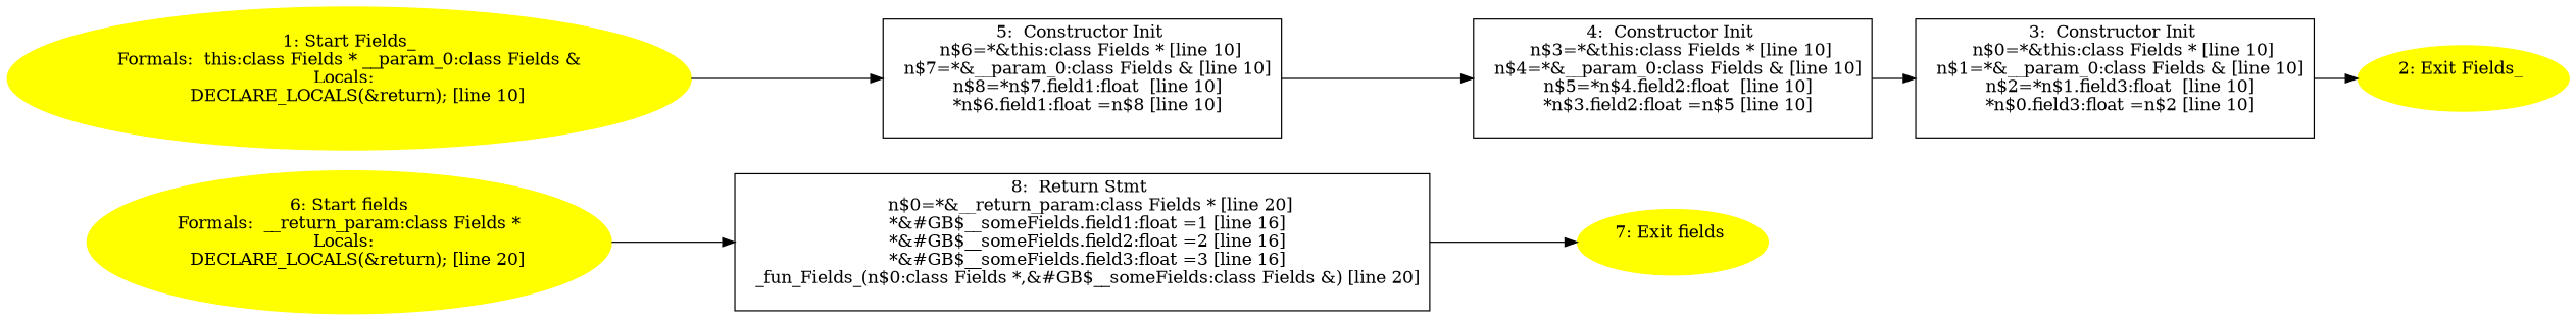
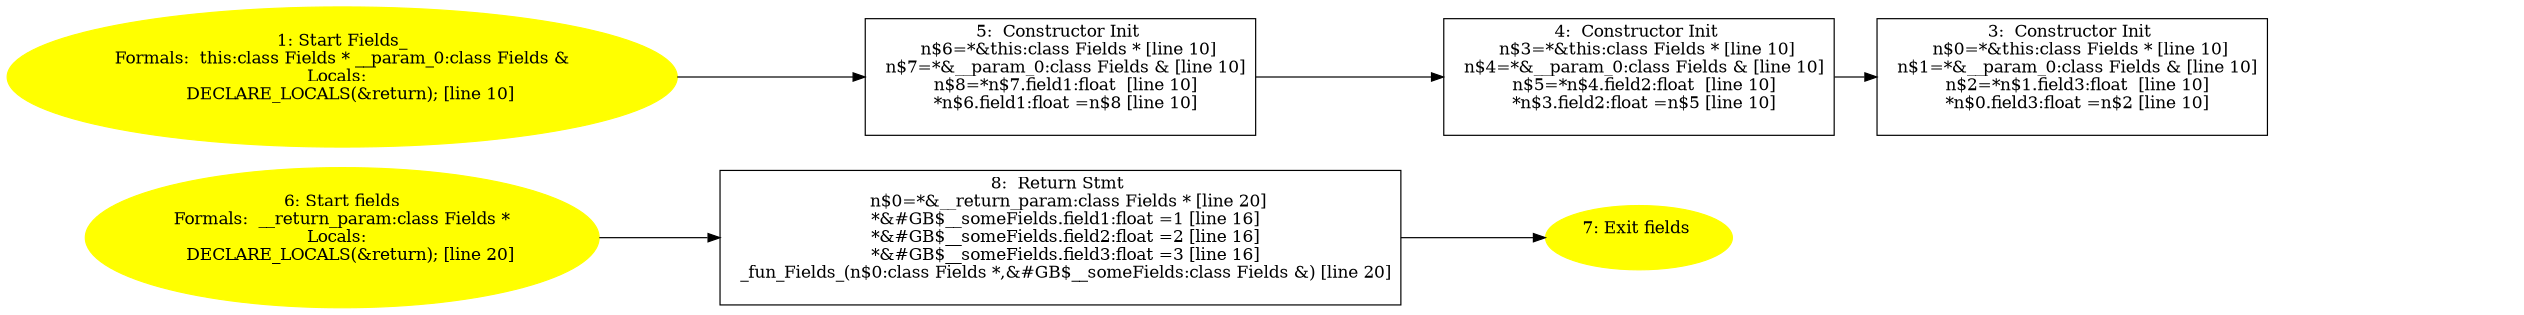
  digraph {
    rankdir=LR
    n1 [label="8:  Return Stmt \n   n$0=*&__return_param:class Fields * [line 20]\n  *&#GB$__someFields.field1:float =1 [line 16]\n  *&#GB$__someFields.field2:float =2 [line 16]\n  *&#GB$__someFields.field3:float =3 [line 16]\n  _fun_Fields_(n$0:class Fields *,&#GB$__someFields:class Fields &) [line 20]\n " shape=box]
    n2 [color=yellow label="7: Exit fields \n  " style=filled]
    n3 [color=yellow label="6: Start fields\nFormals:  __return_param:class Fields *\nLocals:  \n   DECLARE_LOCALS(&return); [line 20]\n " style=filled]
    n4 [label="5:  Constructor Init \n   n$6=*&this:class Fields * [line 10]\n  n$7=*&__param_0:class Fields & [line 10]\n  n$8=*n$7.field1:float  [line 10]\n  *n$6.field1:float =n$8 [line 10]\n " shape=box]
    n5 [label="4:  Constructor Init \n   n$3=*&this:class Fields * [line 10]\n  n$4=*&__param_0:class Fields & [line 10]\n  n$5=*n$4.field2:float  [line 10]\n  *n$3.field2:float =n$5 [line 10]\n " shape=box]
    n6 [label="3:  Constructor Init \n   n$0=*&this:class Fields * [line 10]\n  n$1=*&__param_0:class Fields & [line 10]\n  n$2=*n$1.field3:float  [line 10]\n  *n$0.field3:float =n$2 [line 10]\n " shape=box]
-   n7 [color=yellow label="2: Exit Fields_ \n  " style=filled]
    n8 [color=yellow label="1: Start Fields_\nFormals:  this:class Fields * __param_0:class Fields &\nLocals:  \n   DECLARE_LOCALS(&return); [line 10]\n " style=filled]
    n1 -> n2
    n3 -> n1
    n4 -> n5
    n5 -> n6
-   n6 -> n7
    n8 -> n4
  }
